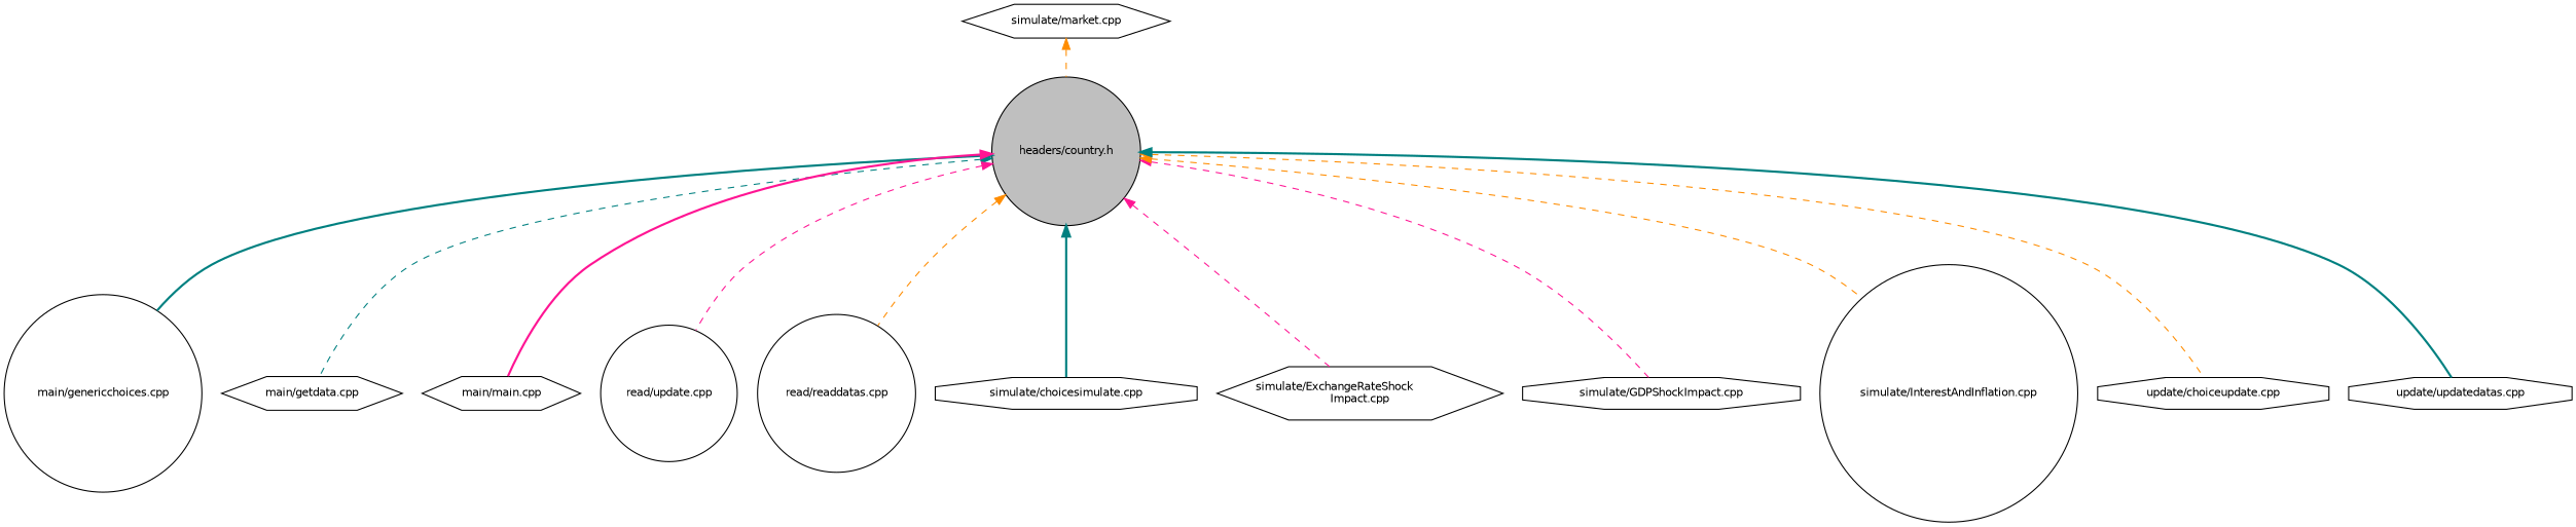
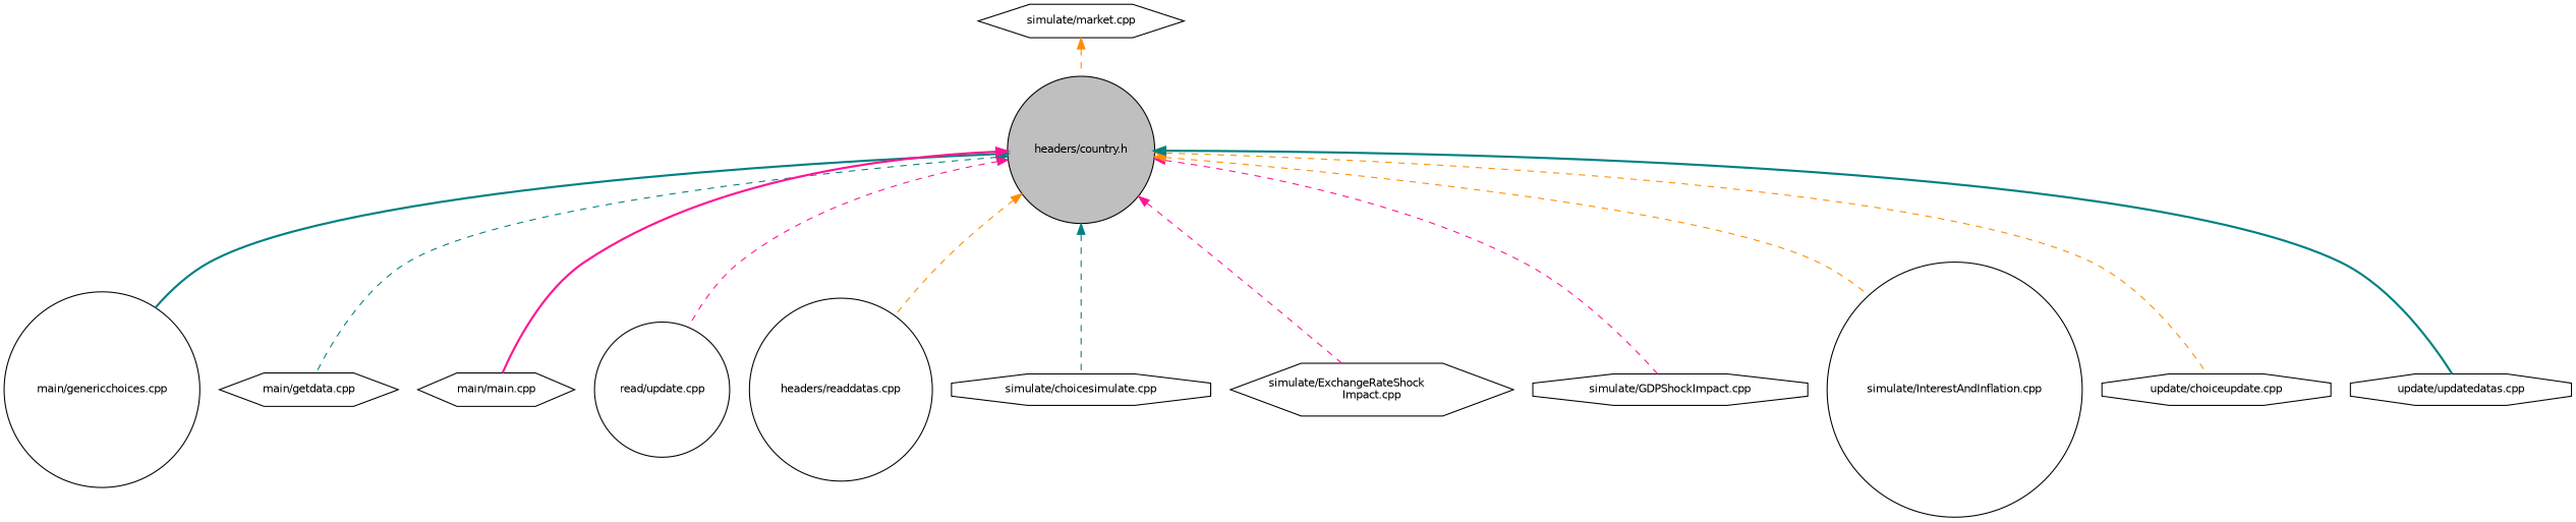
  digraph {
    node [color=black fillcolor=white fontname=Helvetica fontsize=10 shape=circle style=filled]
    edge [color=teal dir=back fontname=Helvetica fontsize=10 labelfontname=Helvetica labelfontsize=10 style=dashed]
    n1 [fillcolor=grey75 fontcolor=black height=0.2 label="headers/country.h" width=0.4]
    n2 [height=0.2 label="main/genericchoices.cpp" width=0.4]
    n3 [height=0.2 label="main/getdata.cpp" shape=hexagon width=0.4]
    n4 [height=0.2 label="main/main.cpp" shape=hexagon width=0.4]
    n5 [height=0.2 label="read/update.cpp" width=0.4]
-   n6 [height=0.2 label="read/readdatas.cpp" width=0.4]
+   n6 [height=0.2 label="headers/readdatas.cpp" width=0.4]
    n7 [height=0.2 label="simulate/choicesimulate.cpp" shape=octagon width=0.4]
    n8 [height=0.2 label="simulate/ExchangeRateShock\lImpact.cpp" shape=hexagon width=0.4]
    n9 [height=0.2 label="simulate/GDPShockImpact.cpp" shape=octagon width=0.4]
    n10 [height=0.2 label="simulate/InterestAndInflation.cpp" width=0.4]
    n11 [height=0.2 label="update/choiceupdate.cpp" shape=octagon width=0.4]
    n12 [height=0.2 label="update/updatedatas.cpp" shape=octagon width=0.4]
    n13 [height=0.2 label="simulate/market.cpp" shape=hexagon width=0.4]
    n1 -> n2 [style=bold]
    n1 -> n3
    n1 -> n4 [color=deeppink style=bold]
    n1 -> n5 [color=deeppink]
    n1 -> n6 [color=darkorange]
-   n1 -> n7 [style=bold]
+   n1 -> n7
    n1 -> n8 [color=deeppink]
    n1 -> n9 [color=deeppink]
    n1 -> n10 [color=darkorange]
    n1 -> n11 [color=darkorange]
    n1 -> n12 [style=bold]
    n13 -> n1 [color=darkorange]
  }
